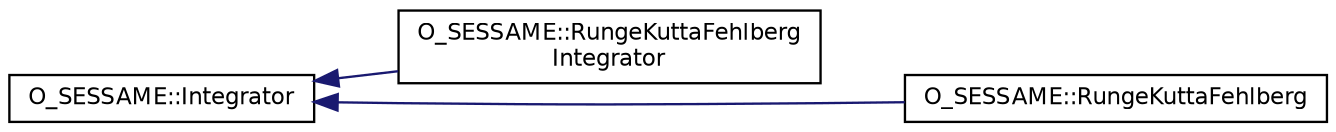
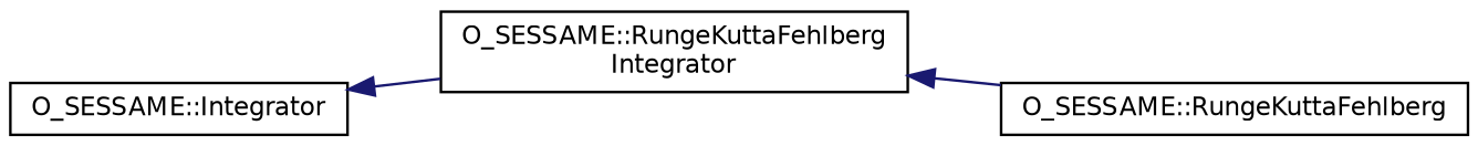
  digraph {
    fontname="DejaVu Sans"
    rankdir=LR
    node [color=black fillcolor=white fontname="DejaVu Sans" fontsize=10 shape=record style=filled]
    edge [color=midnightblue dir=back fontname="DejaVu Sans" fontsize=10 labelfontname=Helvetica labelfontsize=10 style=solid]
    n1 [height=0.2 label="O_SESSAME::Integrator" width=0.4]
    n2 [height=0.2 label="O_SESSAME::RungeKuttaFehlberg\lIntegrator" width=0.4]
    n3 [height=0.2 label="O_SESSAME::RungeKuttaFehlberg" width=0.4]
    n1 -> n2
-   n1 -> n3
+   n2 -> n3
  }
